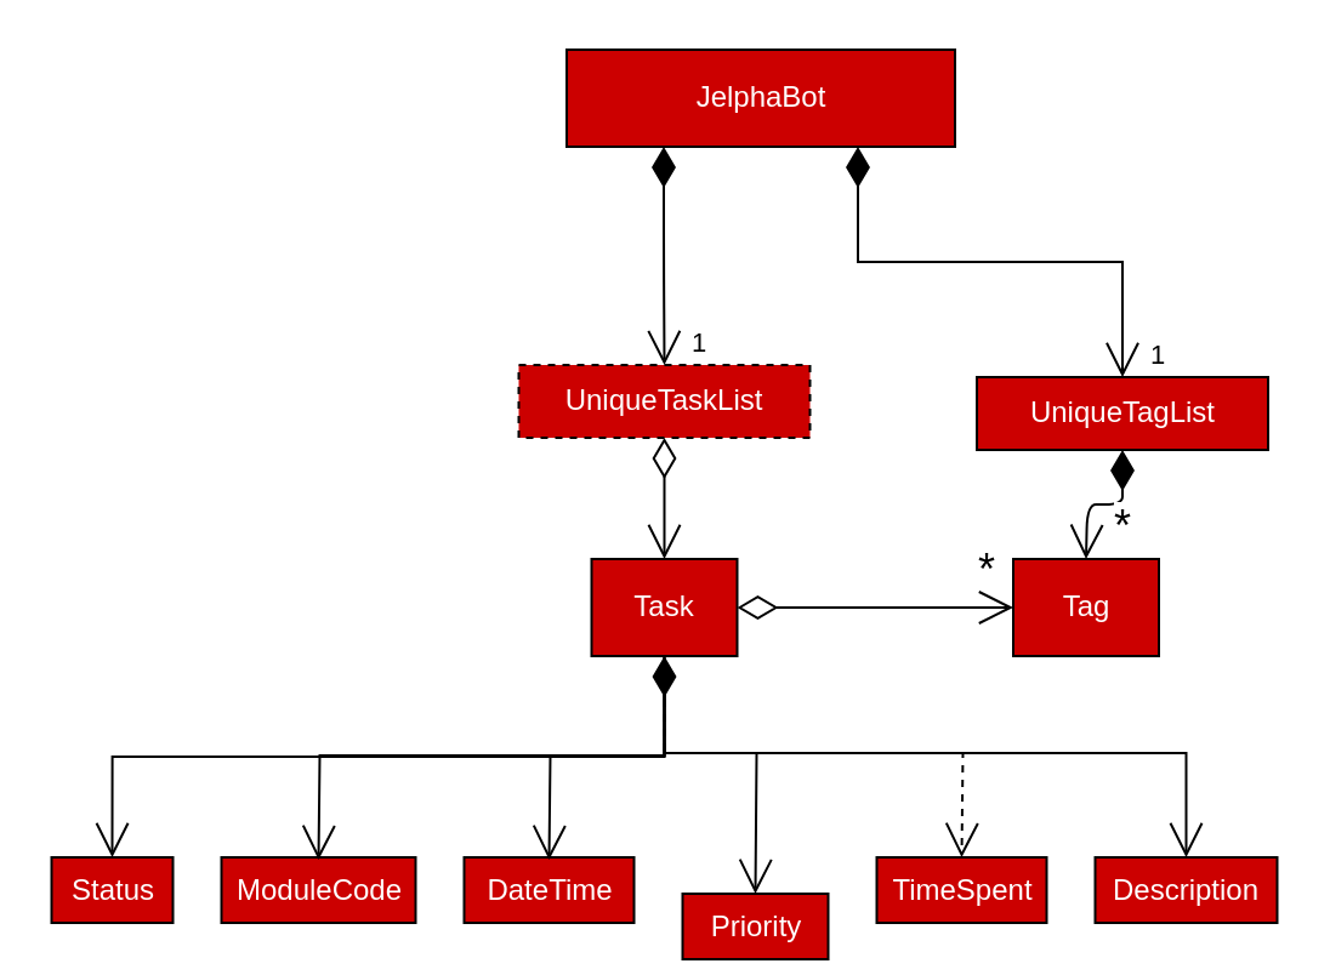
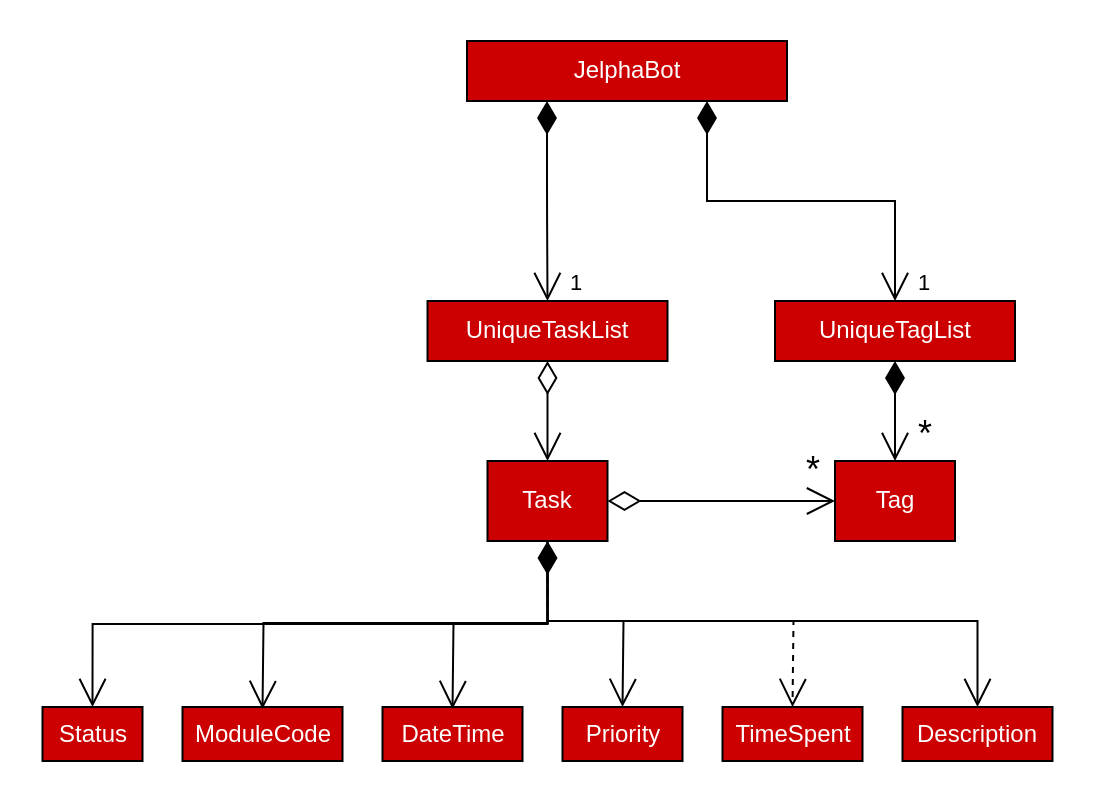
  <mxCell id="0" />
  <mxCell id="1" parent="0" />
- <mxCell id="2" value="&lt;font color=&quot;#ffffff&quot;&gt;JelphaBot&lt;/font&gt;" style="html=1;fillColor=#CC0000;" parent="1" vertex="1"><mxGeometry x="233" y="20" width="160" height="40" as="geometry" /></mxCell>
- <mxCell id="3" value="&lt;font color=&quot;#ffffff&quot;&gt;UniqueTagList&lt;/font&gt;" style="html=1;fillColor=#CC0000;" parent="1" vertex="1"><mxGeometry x="402" y="155" width="120" height="30" as="geometry" /></mxCell>
+ <mxCell id="2" value="&lt;font color=&quot;#ffffff&quot;&gt;JelphaBot&lt;/font&gt;" style="html=1;fillColor=#CC0000;" parent="1" vertex="1"><mxGeometry x="233" y="20" width="160" height="30" as="geometry" /></mxCell>
+ <mxCell id="3" value="&lt;font color=&quot;#ffffff&quot;&gt;UniqueTagList&lt;/font&gt;" style="html=1;fillColor=#CC0000;" parent="1" vertex="1"><mxGeometry x="387" y="150" width="120" height="30" as="geometry" /></mxCell>
  <mxCell id="4" value="&lt;font color=&quot;#ffffff&quot;&gt;Tag&lt;/font&gt;" style="html=1;fillColor=#CC0000;" parent="1" vertex="1"><mxGeometry x="417" y="230" width="60" height="40" as="geometry" /></mxCell>
- <mxCell id="5" value="&lt;font color=&quot;#ffffff&quot;&gt;UniqueTaskList&lt;/font&gt;" style="html=1;fillColor=#CC0000;dashed=1;" parent="1" vertex="1"><mxGeometry x="213.25" y="150" width="120" height="30" as="geometry" /></mxCell>
+ <mxCell id="5" value="&lt;font color=&quot;#ffffff&quot;&gt;UniqueTaskList&lt;/font&gt;" style="html=1;fillColor=#CC0000;" parent="1" vertex="1"><mxGeometry x="213.25" y="150" width="120" height="30" as="geometry" /></mxCell>
  <mxCell id="6" value="&lt;font color=&quot;#ffffff&quot;&gt;Task&lt;/font&gt;" style="html=1;fillColor=#CC0000;" parent="1" vertex="1"><mxGeometry x="243.25" y="230" width="60" height="40" as="geometry" /></mxCell>
  <mxCell id="7" value="&lt;font color=&quot;#ffffff&quot;&gt;ModuleCode&lt;/font&gt;" style="html=1;fillColor=#CC0000;" parent="1" vertex="1"><mxGeometry x="90.75" y="353" width="80" height="27" as="geometry" /></mxCell>
  <mxCell id="8" value="&lt;font color=&quot;#ffffff&quot;&gt;DateTime&lt;/font&gt;" style="html=1;fillColor=#CC0000;" parent="1" vertex="1"><mxGeometry x="190.75" y="353" width="70" height="27" as="geometry" /></mxCell>
  <mxCell id="9" value="&lt;font color=&quot;#ffffff&quot;&gt;Status&lt;/font&gt;" style="html=1;fillColor=#CC0000;" parent="1" vertex="1"><mxGeometry x="20.75" y="353" width="50" height="27" as="geometry" /></mxCell>
  <mxCell id="10" value="&lt;font color=&quot;#ffffff&quot;&gt;Description&lt;/font&gt;" style="html=1;fillColor=#CC0000;" parent="1" vertex="1"><mxGeometry x="450.75" y="353" width="75" height="27" as="geometry" /></mxCell>
- <mxCell id="11" value="&lt;font color=&quot;#ffffff&quot;&gt;Priority&lt;/font&gt;" style="html=1;fillColor=#CC0000;" parent="1" vertex="1"><mxGeometry x="280.75" y="368" width="60" height="27" as="geometry" /></mxCell>
+ <mxCell id="11" value="&lt;font color=&quot;#ffffff&quot;&gt;Priority&lt;/font&gt;" style="html=1;fillColor=#CC0000;" parent="1" vertex="1"><mxGeometry x="280.75" y="353" width="60" height="27" as="geometry" /></mxCell>
  <mxCell id="12" value="&lt;font color=&quot;#ffffff&quot;&gt;TimeSpent&lt;/font&gt;" style="html=1;fillColor=#CC0000;" parent="1" vertex="1"><mxGeometry x="360.75" y="353" width="70" height="27" as="geometry" /></mxCell>
  <mxCell id="13" value="1" style="endArrow=open;html=1;endSize=12;startArrow=diamondThin;startSize=14;startFill=1;edgeStyle=orthogonalEdgeStyle;align=left;verticalAlign=bottom;entryX=0.5;entryY=0;entryDx=0;entryDy=0;exitX=0.25;exitY=1;exitDx=0;exitDy=0;" parent="1" source="2" target="5" edge="1"><mxGeometry x="1" y="10" relative="1" as="geometry"><mxPoint x="23" y="40" as="sourcePoint" /><mxPoint x="183" y="40" as="targetPoint" /><mxPoint as="offset" /></mxGeometry></mxCell>
  <mxCell id="14" value="1" style="endArrow=open;html=1;endSize=12;startArrow=diamondThin;startSize=14;startFill=1;edgeStyle=orthogonalEdgeStyle;align=left;verticalAlign=bottom;exitX=0.75;exitY=1;exitDx=0;exitDy=0;entryX=0.5;entryY=0;entryDx=0;entryDy=0;rounded=0;" parent="1" source="2" target="3" edge="1"><mxGeometry x="1" y="10" relative="1" as="geometry"><mxPoint x="433" y="30" as="sourcePoint" /><mxPoint x="593" y="30" as="targetPoint" /><mxPoint as="offset" /></mxGeometry></mxCell>
  <mxCell id="15" value="" style="endArrow=open;html=1;endSize=12;startArrow=diamondThin;startSize=14;startFill=0;edgeStyle=orthogonalEdgeStyle;align=left;verticalAlign=bottom;exitX=0.5;exitY=1;exitDx=0;exitDy=0;entryX=0.5;entryY=0;entryDx=0;entryDy=0;" parent="1" source="5" target="6" edge="1"><mxGeometry x="-1" y="3" relative="1" as="geometry"><mxPoint x="163.25" y="230" as="sourcePoint" /><mxPoint x="323.25" y="230" as="targetPoint" /></mxGeometry></mxCell>
  <mxCell id="16" value="&lt;font style=&quot;font-size: 18px&quot;&gt;*&lt;/font&gt;" style="endArrow=open;html=1;endSize=12;startArrow=diamondThin;startSize=14;startFill=1;edgeStyle=orthogonalEdgeStyle;align=left;verticalAlign=bottom;exitX=0.5;exitY=1;exitDx=0;exitDy=0;" parent="1" source="3" edge="1"><mxGeometry x="1" y="10" relative="1" as="geometry"><mxPoint x="407" y="230" as="sourcePoint" /><mxPoint x="447" y="230" as="targetPoint" /><mxPoint as="offset" /></mxGeometry></mxCell>
  <mxCell id="17" value="" style="endArrow=open;html=1;endSize=12;startArrow=diamondThin;startSize=14;startFill=0;edgeStyle=orthogonalEdgeStyle;align=left;verticalAlign=bottom;exitX=1;exitY=0.5;exitDx=0;exitDy=0;entryX=0;entryY=0.5;entryDx=0;entryDy=0;" parent="1" source="6" target="4" edge="1"><mxGeometry x="0.754" y="30" relative="1" as="geometry"><mxPoint x="313.25" y="250" as="sourcePoint" /><mxPoint x="473.25" y="250" as="targetPoint" /><mxPoint as="offset" /></mxGeometry></mxCell>
  <mxCell id="18" value="" style="endArrow=open;html=1;endSize=12;startArrow=diamondThin;startSize=14;startFill=1;edgeStyle=orthogonalEdgeStyle;align=left;verticalAlign=bottom;exitX=0.5;exitY=1;exitDx=0;exitDy=0;entryX=0.5;entryY=0;entryDx=0;entryDy=0;rounded=0;" parent="1" source="6" target="9" edge="1"><mxGeometry x="-1" y="3" relative="1" as="geometry"><mxPoint x="273.25" y="300" as="sourcePoint" /><mxPoint x="433.25" y="300" as="targetPoint" /></mxGeometry></mxCell>
  <mxCell id="19" value="" style="endArrow=open;endFill=1;endSize=12;html=1;entryX=0.5;entryY=0;entryDx=0;entryDy=0;rounded=0;" parent="1" target="11" edge="1"><mxGeometry width="160" relative="1" as="geometry"><mxPoint x="283.25" y="310" as="sourcePoint" /><mxPoint x="343.25" y="420" as="targetPoint" /><Array as="points"><mxPoint x="311.25" y="310" /></Array></mxGeometry></mxCell>
  <mxCell id="20" value="" style="endArrow=open;endFill=1;endSize=12;html=1;exitX=0.5;exitY=1;exitDx=0;exitDy=0;entryX=0.5;entryY=0;entryDx=0;entryDy=0;rounded=0;" parent="1" edge="1"><mxGeometry width="160" relative="1" as="geometry"><mxPoint x="273.25" y="271" as="sourcePoint" /><mxPoint x="225.75" y="354" as="targetPoint" /><Array as="points"><mxPoint x="273.25" y="311" /><mxPoint x="226.25" y="311" /></Array></mxGeometry></mxCell>
  <mxCell id="21" value="" style="endArrow=open;endFill=1;endSize=12;html=1;exitX=0.5;exitY=1;exitDx=0;exitDy=0;entryX=0.5;entryY=0;entryDx=0;entryDy=0;rounded=0;dashed=1;" parent="1" source="6" target="12" edge="1"><mxGeometry width="160" relative="1" as="geometry"><mxPoint x="333.25" y="300" as="sourcePoint" /><mxPoint x="493.25" y="300" as="targetPoint" /><Array as="points"><mxPoint x="273.25" y="310" /><mxPoint x="396.25" y="310" /></Array></mxGeometry></mxCell>
  <mxCell id="22" value="" style="endArrow=open;endFill=1;endSize=12;html=1;exitX=0.5;exitY=1;exitDx=0;exitDy=0;entryX=0.5;entryY=0;entryDx=0;entryDy=0;rounded=0;" parent="1" source="6" target="10" edge="1"><mxGeometry width="160" relative="1" as="geometry"><mxPoint x="323.25" y="450" as="sourcePoint" /><mxPoint x="483.25" y="450" as="targetPoint" /><Array as="points"><mxPoint x="273.25" y="310" /><mxPoint x="488.25" y="310" /></Array></mxGeometry></mxCell>
  <mxCell id="23" value="" style="endArrow=open;endFill=1;endSize=12;html=1;exitX=0.5;exitY=1;exitDx=0;exitDy=0;entryX=0.5;entryY=0;entryDx=0;entryDy=0;rounded=0;" parent="1" edge="1"><mxGeometry width="160" relative="1" as="geometry"><mxPoint x="273.25" y="271" as="sourcePoint" /><mxPoint x="130.75" y="354" as="targetPoint" /><Array as="points"><mxPoint x="273.25" y="311" /><mxPoint x="203.25" y="311" /><mxPoint x="131.25" y="311" /></Array></mxGeometry></mxCell>
  <mxCell id="24" value="&lt;font style=&quot;font-size: 18px&quot;&gt;*&lt;/font&gt;" style="text;html=1;strokeColor=none;fillColor=none;align=center;verticalAlign=middle;whiteSpace=wrap;rounded=0;" parent="1" vertex="1"><mxGeometry x="403" y="230" width="7" height="10" as="geometry" /></mxCell>
